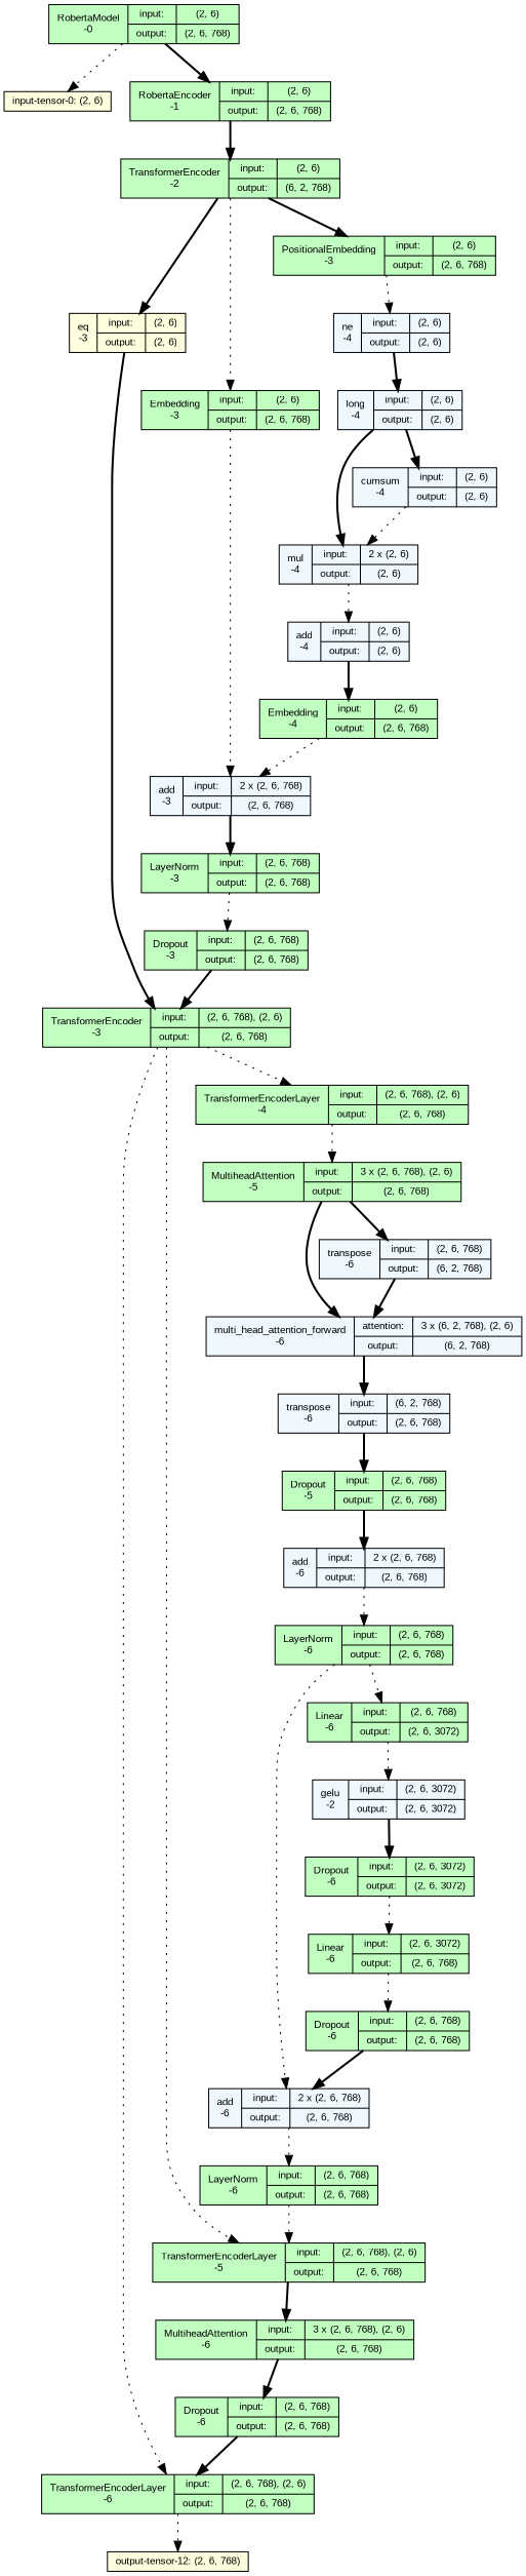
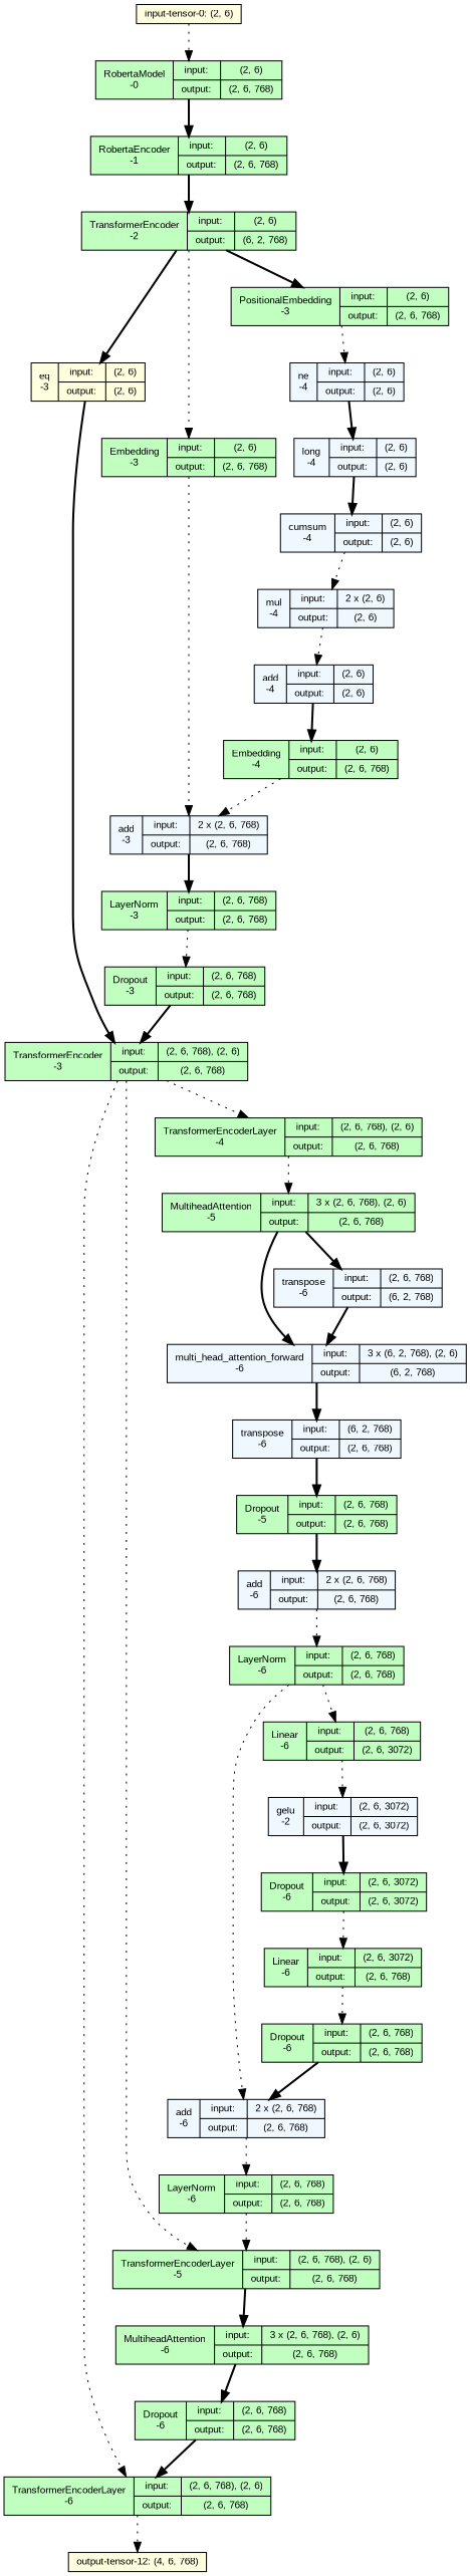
  strict digraph {
    fontname="Liberation Sans"
    ordering=in
    node [align=left fillcolor=darkseagreen1 fontname="Liberation Sans" fontsize=10 ranksep=0.1 shape=record style=filled]
    edge [fontname="Liberation Sans" fontsize=10 style=bold]
    n1 [fillcolor=lightyellow height=0.2 label="input-tensor-0: (2, 6)"]
    n2 [height=0.2 label="RobertaModel\n-0|{input:|output:}|{(2, 6)|(2, 6, 768)}"]
    n3 [height=0.2 label="RobertaEncoder\n-1|{input:|output:}|{(2, 6)|(2, 6, 768)}"]
    n4 [height=0.2 label="TransformerEncoder\n-2|{input:|output:}|{(2, 6)|(6, 2, 768)}"]
    n5 [fillcolor=lightyellow height=0.2 label="eq\n-3|{input:|output:}|{(2, 6)|(2, 6)}"]
    n6 [height=0.2 label="Embedding\n-3|{input:|output:}|{(2, 6)|(2, 6, 768)}"]
    n7 [height=0.2 label="PositionalEmbedding\n-3|{input:|output:}|{(2, 6)|(2, 6, 768)}"]
    n8 [height=0.2 label="TransformerEncoder\n-3|{input:|output:}|{(2, 6, 768), (2, 6)|(2, 6, 768)}"]
    n9 [fillcolor=aliceblue height=0.2 label="add\n-3|{input:|output:}|{2 x (2, 6, 768)|(2, 6, 768)}"]
    n10 [fillcolor=aliceblue height=0.2 label="ne\n-4|{input:|output:}|{(2, 6)|(2, 6)}"]
    n11 [height=0.2 label="TransformerEncoderLayer\n-4|{input:|output:}|{(2, 6, 768), (2, 6)|(2, 6, 768)}"]
    n12 [height=0.2 label="TransformerEncoderLayer\n-5|{input:|output:}|{(2, 6, 768), (2, 6)|(2, 6, 768)}"]
    n13 [height=0.2 label="TransformerEncoderLayer\n-6|{input:|output:}|{(2, 6, 768), (2, 6)|(2, 6, 768)}"]
    n14 [height=0.2 label="MultiheadAttention\n-5|{input:|output:}|{3 x (2, 6, 768), (2, 6)|(2, 6, 768)}"]
    n15 [height=0.2 label="MultiheadAttention\n-6|{input:|output:}|{3 x (2, 6, 768), (2, 6)|(2, 6, 768)}"]
-   n16 [fillcolor=lightyellow height=0.2 label="output-tensor-12: (2, 6, 768)"]
+   n16 [fillcolor=lightyellow height=0.2 label="output-tensor-12: (4, 6, 768)"]
    n17 [fillcolor=aliceblue height=0.2 label="transpose\n-6|{input:|output:}|{(2, 6, 768)|(6, 2, 768)}"]
-   n18 [fillcolor=aliceblue height=0.2 label="multi_head_attention_forward\n-6|{attention:|output:}|{3 x (6, 2, 768), (2, 6)|(6, 2, 768)}"]
+   n18 [fillcolor=aliceblue height=0.2 label="multi_head_attention_forward\n-6|{input:|output:}|{3 x (6, 2, 768), (2, 6)|(6, 2, 768)}"]
    n19 [fillcolor=aliceblue height=0.2 label="transpose\n-6|{input:|output:}|{(6, 2, 768)|(2, 6, 768)}"]
    n20 [height=0.2 label="Dropout\n-5|{input:|output:}|{(2, 6, 768)|(2, 6, 768)}"]
    n21 [fillcolor=aliceblue height=0.2 label="add\n-6|{input:|output:}|{2 x (2, 6, 768)|(2, 6, 768)}"]
    n22 [height=0.2 label="LayerNorm\n-6|{input:|output:}|{(2, 6, 768)|(2, 6, 768)}"]
    n23 [height=0.2 label="Linear\n-6|{input:|output:}|{(2, 6, 768)|(2, 6, 3072)}"]
    n24 [fillcolor=aliceblue height=0.2 label="add\n-6|{input:|output:}|{2 x (2, 6, 768)|(2, 6, 768)}"]
    n25 [fillcolor=aliceblue height=0.2 label="gelu\n-2|{input:|output:}|{(2, 6, 3072)|(2, 6, 3072)}"]
    n26 [height=0.2 label="LayerNorm\n-6|{input:|output:}|{(2, 6, 768)|(2, 6, 768)}"]
    n27 [height=0.2 label="Dropout\n-6|{input:|output:}|{(2, 6, 3072)|(2, 6, 3072)}"]
    n28 [height=0.2 label="Linear\n-6|{input:|output:}|{(2, 6, 3072)|(2, 6, 768)}"]
    n29 [height=0.2 label="Dropout\n-6|{input:|output:}|{(2, 6, 768)|(2, 6, 768)}"]
    n30 [height=0.2 label="Dropout\n-6|{input:|output:}|{(2, 6, 768)|(2, 6, 768)}"]
    n31 [height=0.2 label="LayerNorm\n-3|{input:|output:}|{(2, 6, 768)|(2, 6, 768)}"]
    n32 [height=0.2 label="Dropout\n-3|{input:|output:}|{(2, 6, 768)|(2, 6, 768)}"]
    n33 [fillcolor=aliceblue height=0.2 label="long\n-4|{input:|output:}|{(2, 6)|(2, 6)}"]
    n34 [fillcolor=aliceblue height=0.2 label="cumsum\n-4|{input:|output:}|{(2, 6)|(2, 6)}"]
    n35 [fillcolor=aliceblue height=0.2 label="mul\n-4|{input:|output:}|{2 x (2, 6)|(2, 6)}"]
    n36 [fillcolor=aliceblue height=0.2 label="add\n-4|{input:|output:}|{(2, 6)|(2, 6)}"]
    n37 [height=0.2 label="Embedding\n-4|{input:|output:}|{(2, 6)|(2, 6, 768)}"]
-   n2 -> n1 [style=dotted]
+   n1 -> n2 [style=dotted]
    n2 -> n3
    n3 -> n4
    n4 -> n5
    n4 -> n6 [style=dotted]
    n4 -> n7
    n5 -> n8
    n6 -> n9 [style=dotted]
    n7 -> n10 [style=dotted]
    n8 -> n11 [style=dotted]
    n8 -> n12 [style=dotted]
    n8 -> n13 [style=dotted]
    n9 -> n31
    n10 -> n33
    n11 -> n14 [style=dotted]
    n12 -> n15
    n13 -> n16 [style=dotted]
    n14 -> n17
    n14 -> n18
    n15 -> n30
    n17 -> n18
    n18 -> n19
    n19 -> n20
    n20 -> n21
    n21 -> n22 [style=dotted]
    n22 -> n23 [style=dotted]
    n22 -> n24 [style=dotted]
    n23 -> n25 [style=dotted]
    n24 -> n26 [style=dotted]
    n25 -> n27
    n26 -> n12 [style=dotted]
    n27 -> n28 [style=dotted]
    n28 -> n29 [style=dotted]
    n29 -> n24
    n30 -> n13
    n31 -> n32 [style=dotted]
    n32 -> n8
    n33 -> n34
-   n33 -> n35
    n34 -> n35 [style=dotted]
    n35 -> n36 [style=dotted]
    n36 -> n37
    n37 -> n9 [style=dotted]
  }
